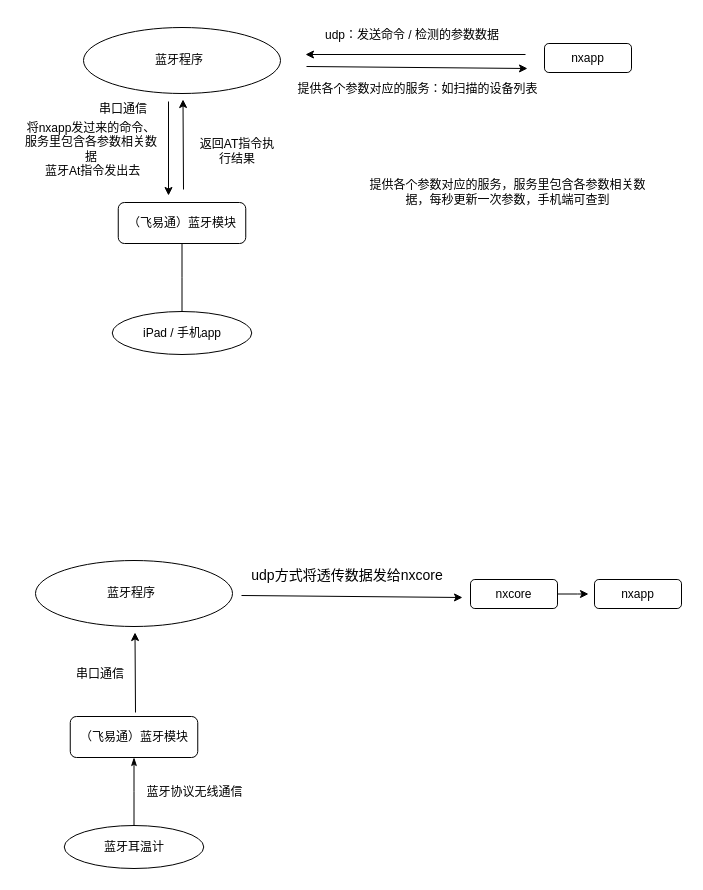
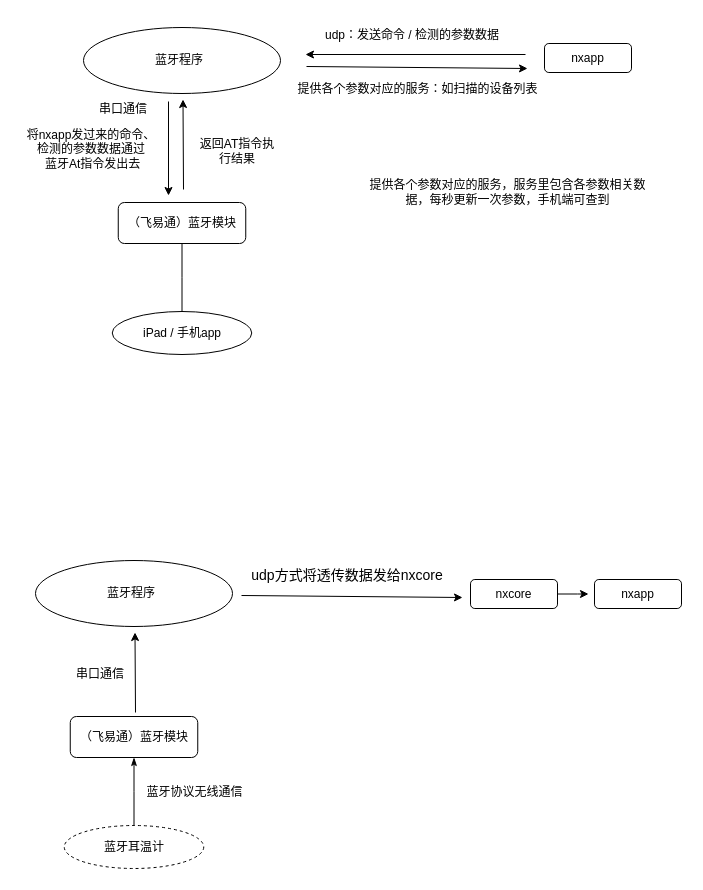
  <mxCell id="0" />
  <mxCell id="1" parent="0" />
  <mxCell id="2" value="&lt;font style=&quot;vertical-align: inherit;&quot;&gt;&lt;font style=&quot;vertical-align: inherit;&quot;&gt;nxapp&lt;/font&gt;&lt;/font&gt;" style="rounded=1;whiteSpace=wrap;html=1;" parent="1" vertex="1"><mxGeometry x="544" y="43" width="87" height="29" as="geometry" /></mxCell>
  <mxCell id="3" value="" style="ellipse;whiteSpace=wrap;html=1;" parent="1" vertex="1"><mxGeometry x="83" y="27" width="197" height="66" as="geometry" /></mxCell>
  <mxCell id="4" value="蓝牙程序" style="text;html=1;strokeColor=none;fillColor=none;align=center;verticalAlign=middle;whiteSpace=wrap;rounded=0;" parent="1" vertex="1"><mxGeometry x="149" y="45" width="60" height="30" as="geometry" /></mxCell>
  <mxCell id="5" value="&lt;font style=&quot;vertical-align: inherit;&quot;&gt;&lt;font style=&quot;vertical-align: inherit;&quot;&gt;udp：发送命令 / 检测的参数数据&lt;/font&gt;&lt;/font&gt;" style="text;html=1;strokeColor=none;fillColor=none;align=center;verticalAlign=middle;whiteSpace=wrap;rounded=0;" parent="1" vertex="1"><mxGeometry x="315" y="20" width="194" height="29" as="geometry" /></mxCell>
  <mxCell id="6" value="iPad / 手机app" style="ellipse;whiteSpace=wrap;html=1;" parent="1" vertex="1"><mxGeometry x="111.75" y="311" width="139.5" height="43" as="geometry" /></mxCell>
  <mxCell id="7" style="edgeStyle=orthogonalEdgeStyle;rounded=0;orthogonalLoop=1;jettySize=auto;html=1;exitX=0.5;exitY=1;exitDx=0;exitDy=0;endArrow=none;endFill=0;" parent="1" source="8" target="6" edge="1"><mxGeometry relative="1" as="geometry" /></mxCell>
  <mxCell id="8" value="&lt;font style=&quot;vertical-align: inherit;&quot;&gt;&lt;font style=&quot;vertical-align: inherit;&quot;&gt;（飞易通）蓝牙模块&lt;/font&gt;&lt;/font&gt;" style="rounded=1;whiteSpace=wrap;html=1;" parent="1" vertex="1"><mxGeometry x="117.75" y="202" width="127.5" height="41" as="geometry" /></mxCell>
  <mxCell id="9" value="&lt;font style=&quot;vertical-align: inherit;&quot;&gt;&lt;font style=&quot;vertical-align: inherit;&quot;&gt;串口通信&lt;/font&gt;&lt;/font&gt;" style="text;html=1;strokeColor=none;fillColor=none;align=center;verticalAlign=middle;whiteSpace=wrap;rounded=0;" parent="1" vertex="1"><mxGeometry x="93" y="94" width="60" height="30" as="geometry" /></mxCell>
  <mxCell id="10" value="" style="endArrow=classic;html=1;rounded=0;" parent="1" edge="1"><mxGeometry width="50" height="50" relative="1" as="geometry"><mxPoint x="306" y="66" as="sourcePoint" /><mxPoint x="527" y="68" as="targetPoint" /></mxGeometry></mxCell>
  <mxCell id="11" value="" style="endArrow=classic;html=1;rounded=0;" parent="1" edge="1"><mxGeometry width="50" height="50" relative="1" as="geometry"><mxPoint x="525" y="54" as="sourcePoint" /><mxPoint x="305" y="54" as="targetPoint" /></mxGeometry></mxCell>
  <mxCell id="12" value="&lt;font style=&quot;vertical-align: inherit;&quot;&gt;&lt;font style=&quot;vertical-align: inherit;&quot;&gt;提供各个参数对应的服务：如扫描的设备列表&lt;/font&gt;&lt;/font&gt;" style="text;html=1;strokeColor=none;fillColor=none;align=center;verticalAlign=middle;whiteSpace=wrap;rounded=0;" parent="1" vertex="1"><mxGeometry x="284" y="74" width="267" height="29" as="geometry" /></mxCell>
  <mxCell id="13" value="提供各个参数对应的服务，服务里包含各参数相关数据，每秒更新一次参数，手机端可查到" style="text;html=1;strokeColor=none;fillColor=none;align=center;verticalAlign=middle;whiteSpace=wrap;rounded=0;" parent="1" vertex="1"><mxGeometry x="365" y="166" width="285" height="52" as="geometry" /></mxCell>
  <mxCell id="14" value="" style="endArrow=classic;html=1;rounded=0;" parent="1" edge="1"><mxGeometry width="50" height="50" relative="1" as="geometry"><mxPoint x="168" y="101" as="sourcePoint" /><mxPoint x="168" y="195" as="targetPoint" /></mxGeometry></mxCell>
  <mxCell id="15" value="" style="endArrow=classic;html=1;rounded=0;" parent="1" edge="1"><mxGeometry width="50" height="50" relative="1" as="geometry"><mxPoint x="183" y="189" as="sourcePoint" /><mxPoint x="182.5" y="99" as="targetPoint" /></mxGeometry></mxCell>
- <mxCell id="16" value="&lt;font style=&quot;vertical-align: inherit;&quot;&gt;&lt;font style=&quot;vertical-align: inherit;&quot;&gt;将nxapp发过来的命令、服务里包含各参数相关数据&lt;br&gt;&amp;nbsp;蓝牙At指令发出去&lt;/font&gt;&lt;/font&gt;" style="text;html=1;strokeColor=none;fillColor=none;align=center;verticalAlign=middle;whiteSpace=wrap;rounded=0;" parent="1" vertex="1"><mxGeometry x="20" y="118" width="142" height="61" as="geometry" /></mxCell>
+ <mxCell id="16" value="&lt;font style=&quot;vertical-align: inherit;&quot;&gt;&lt;font style=&quot;vertical-align: inherit;&quot;&gt;将nxapp发过来的命令、检测的参数数据通过&lt;br&gt;&amp;nbsp;蓝牙At指令发出去&lt;/font&gt;&lt;/font&gt;" style="text;html=1;strokeColor=none;fillColor=none;align=center;verticalAlign=middle;whiteSpace=wrap;rounded=0;" parent="1" vertex="1"><mxGeometry x="20" y="118" width="142" height="61" as="geometry" /></mxCell>
  <mxCell id="17" value="返回AT指令执行结果" style="text;html=1;strokeColor=none;fillColor=none;align=center;verticalAlign=middle;whiteSpace=wrap;rounded=0;" parent="1" vertex="1"><mxGeometry x="197" y="134" width="80" height="33" as="geometry" /></mxCell>
  <mxCell id="18" style="edgeStyle=orthogonalEdgeStyle;rounded=0;orthogonalLoop=1;jettySize=auto;html=1;" edge="1" parent="1" source="19"><mxGeometry relative="1" as="geometry"><mxPoint x="588" y="593.5" as="targetPoint" /></mxGeometry></mxCell>
  <mxCell id="19" value="&lt;font style=&quot;vertical-align: inherit;&quot;&gt;&lt;font style=&quot;vertical-align: inherit;&quot;&gt;nxcore&lt;/font&gt;&lt;/font&gt;" style="rounded=1;whiteSpace=wrap;html=1;" vertex="1" parent="1"><mxGeometry x="470" y="579" width="87" height="29" as="geometry" /></mxCell>
  <mxCell id="20" value="" style="ellipse;whiteSpace=wrap;html=1;" vertex="1" parent="1"><mxGeometry x="35" y="560" width="197" height="66" as="geometry" /></mxCell>
  <mxCell id="21" value="蓝牙程序" style="text;html=1;strokeColor=none;fillColor=none;align=center;verticalAlign=middle;whiteSpace=wrap;rounded=0;" vertex="1" parent="1"><mxGeometry x="101" y="578" width="60" height="30" as="geometry" /></mxCell>
  <mxCell id="22" value="&lt;font style=&quot;font-size: 14px;&quot;&gt;udp方式将透传数据发给nxcore&lt;/font&gt;" style="text;html=1;strokeColor=none;fillColor=none;align=center;verticalAlign=middle;whiteSpace=wrap;rounded=0;" vertex="1" parent="1"><mxGeometry x="250" y="560" width="194" height="29" as="geometry" /></mxCell>
- <mxCell id="23" value="蓝牙耳温计" style="ellipse;whiteSpace=wrap;html=1;" vertex="1" parent="1"><mxGeometry x="63.75" y="825" width="139.5" height="43" as="geometry" /></mxCell>
+ <mxCell id="23" value="蓝牙耳温计" style="ellipse;whiteSpace=wrap;html=1;dashed=1;" vertex="1" parent="1"><mxGeometry x="63.75" y="825" width="139.5" height="43" as="geometry" /></mxCell>
  <mxCell id="24" style="edgeStyle=orthogonalEdgeStyle;rounded=0;orthogonalLoop=1;jettySize=auto;html=1;exitX=0.5;exitY=1;exitDx=0;exitDy=0;endArrow=none;endFill=0;startArrow=classicThin;startFill=1;" edge="1" parent="1" source="25" target="23"><mxGeometry relative="1" as="geometry" /></mxCell>
  <mxCell id="25" value="&lt;font style=&quot;vertical-align: inherit;&quot;&gt;&lt;font style=&quot;vertical-align: inherit;&quot;&gt;（飞易通）蓝牙模块&lt;/font&gt;&lt;/font&gt;" style="rounded=1;whiteSpace=wrap;html=1;" vertex="1" parent="1"><mxGeometry x="69.75" y="716" width="127.5" height="41" as="geometry" /></mxCell>
  <mxCell id="26" value="&lt;font style=&quot;vertical-align: inherit;&quot;&gt;&lt;font style=&quot;vertical-align: inherit;&quot;&gt;串口通信&lt;/font&gt;&lt;/font&gt;" style="text;html=1;strokeColor=none;fillColor=none;align=center;verticalAlign=middle;whiteSpace=wrap;rounded=0;" vertex="1" parent="1"><mxGeometry x="69.75" y="659" width="60" height="30" as="geometry" /></mxCell>
  <mxCell id="27" value="&lt;font style=&quot;vertical-align: inherit;&quot;&gt;&lt;font style=&quot;vertical-align: inherit;&quot;&gt;蓝牙协议无线通信&lt;br&gt;&lt;/font&gt;&lt;/font&gt;" style="text;html=1;strokeColor=none;fillColor=none;align=center;verticalAlign=middle;whiteSpace=wrap;rounded=0;" vertex="1" parent="1"><mxGeometry x="145" y="778" width="99" height="27" as="geometry" /></mxCell>
  <mxCell id="28" value="" style="endArrow=classic;html=1;rounded=0;" edge="1" parent="1"><mxGeometry width="50" height="50" relative="1" as="geometry"><mxPoint x="241" y="595" as="sourcePoint" /><mxPoint x="462" y="597" as="targetPoint" /></mxGeometry></mxCell>
  <mxCell id="29" value="" style="endArrow=classic;html=1;rounded=0;" edge="1" parent="1"><mxGeometry width="50" height="50" relative="1" as="geometry"><mxPoint x="135" y="712" as="sourcePoint" /><mxPoint x="134.5" y="632" as="targetPoint" /></mxGeometry></mxCell>
  <mxCell id="30" value="&lt;font style=&quot;vertical-align: inherit;&quot;&gt;&lt;font style=&quot;vertical-align: inherit;&quot;&gt;nxapp&lt;/font&gt;&lt;/font&gt;" style="rounded=1;whiteSpace=wrap;html=1;" vertex="1" parent="1"><mxGeometry x="594" y="579" width="87" height="29" as="geometry" /></mxCell>
